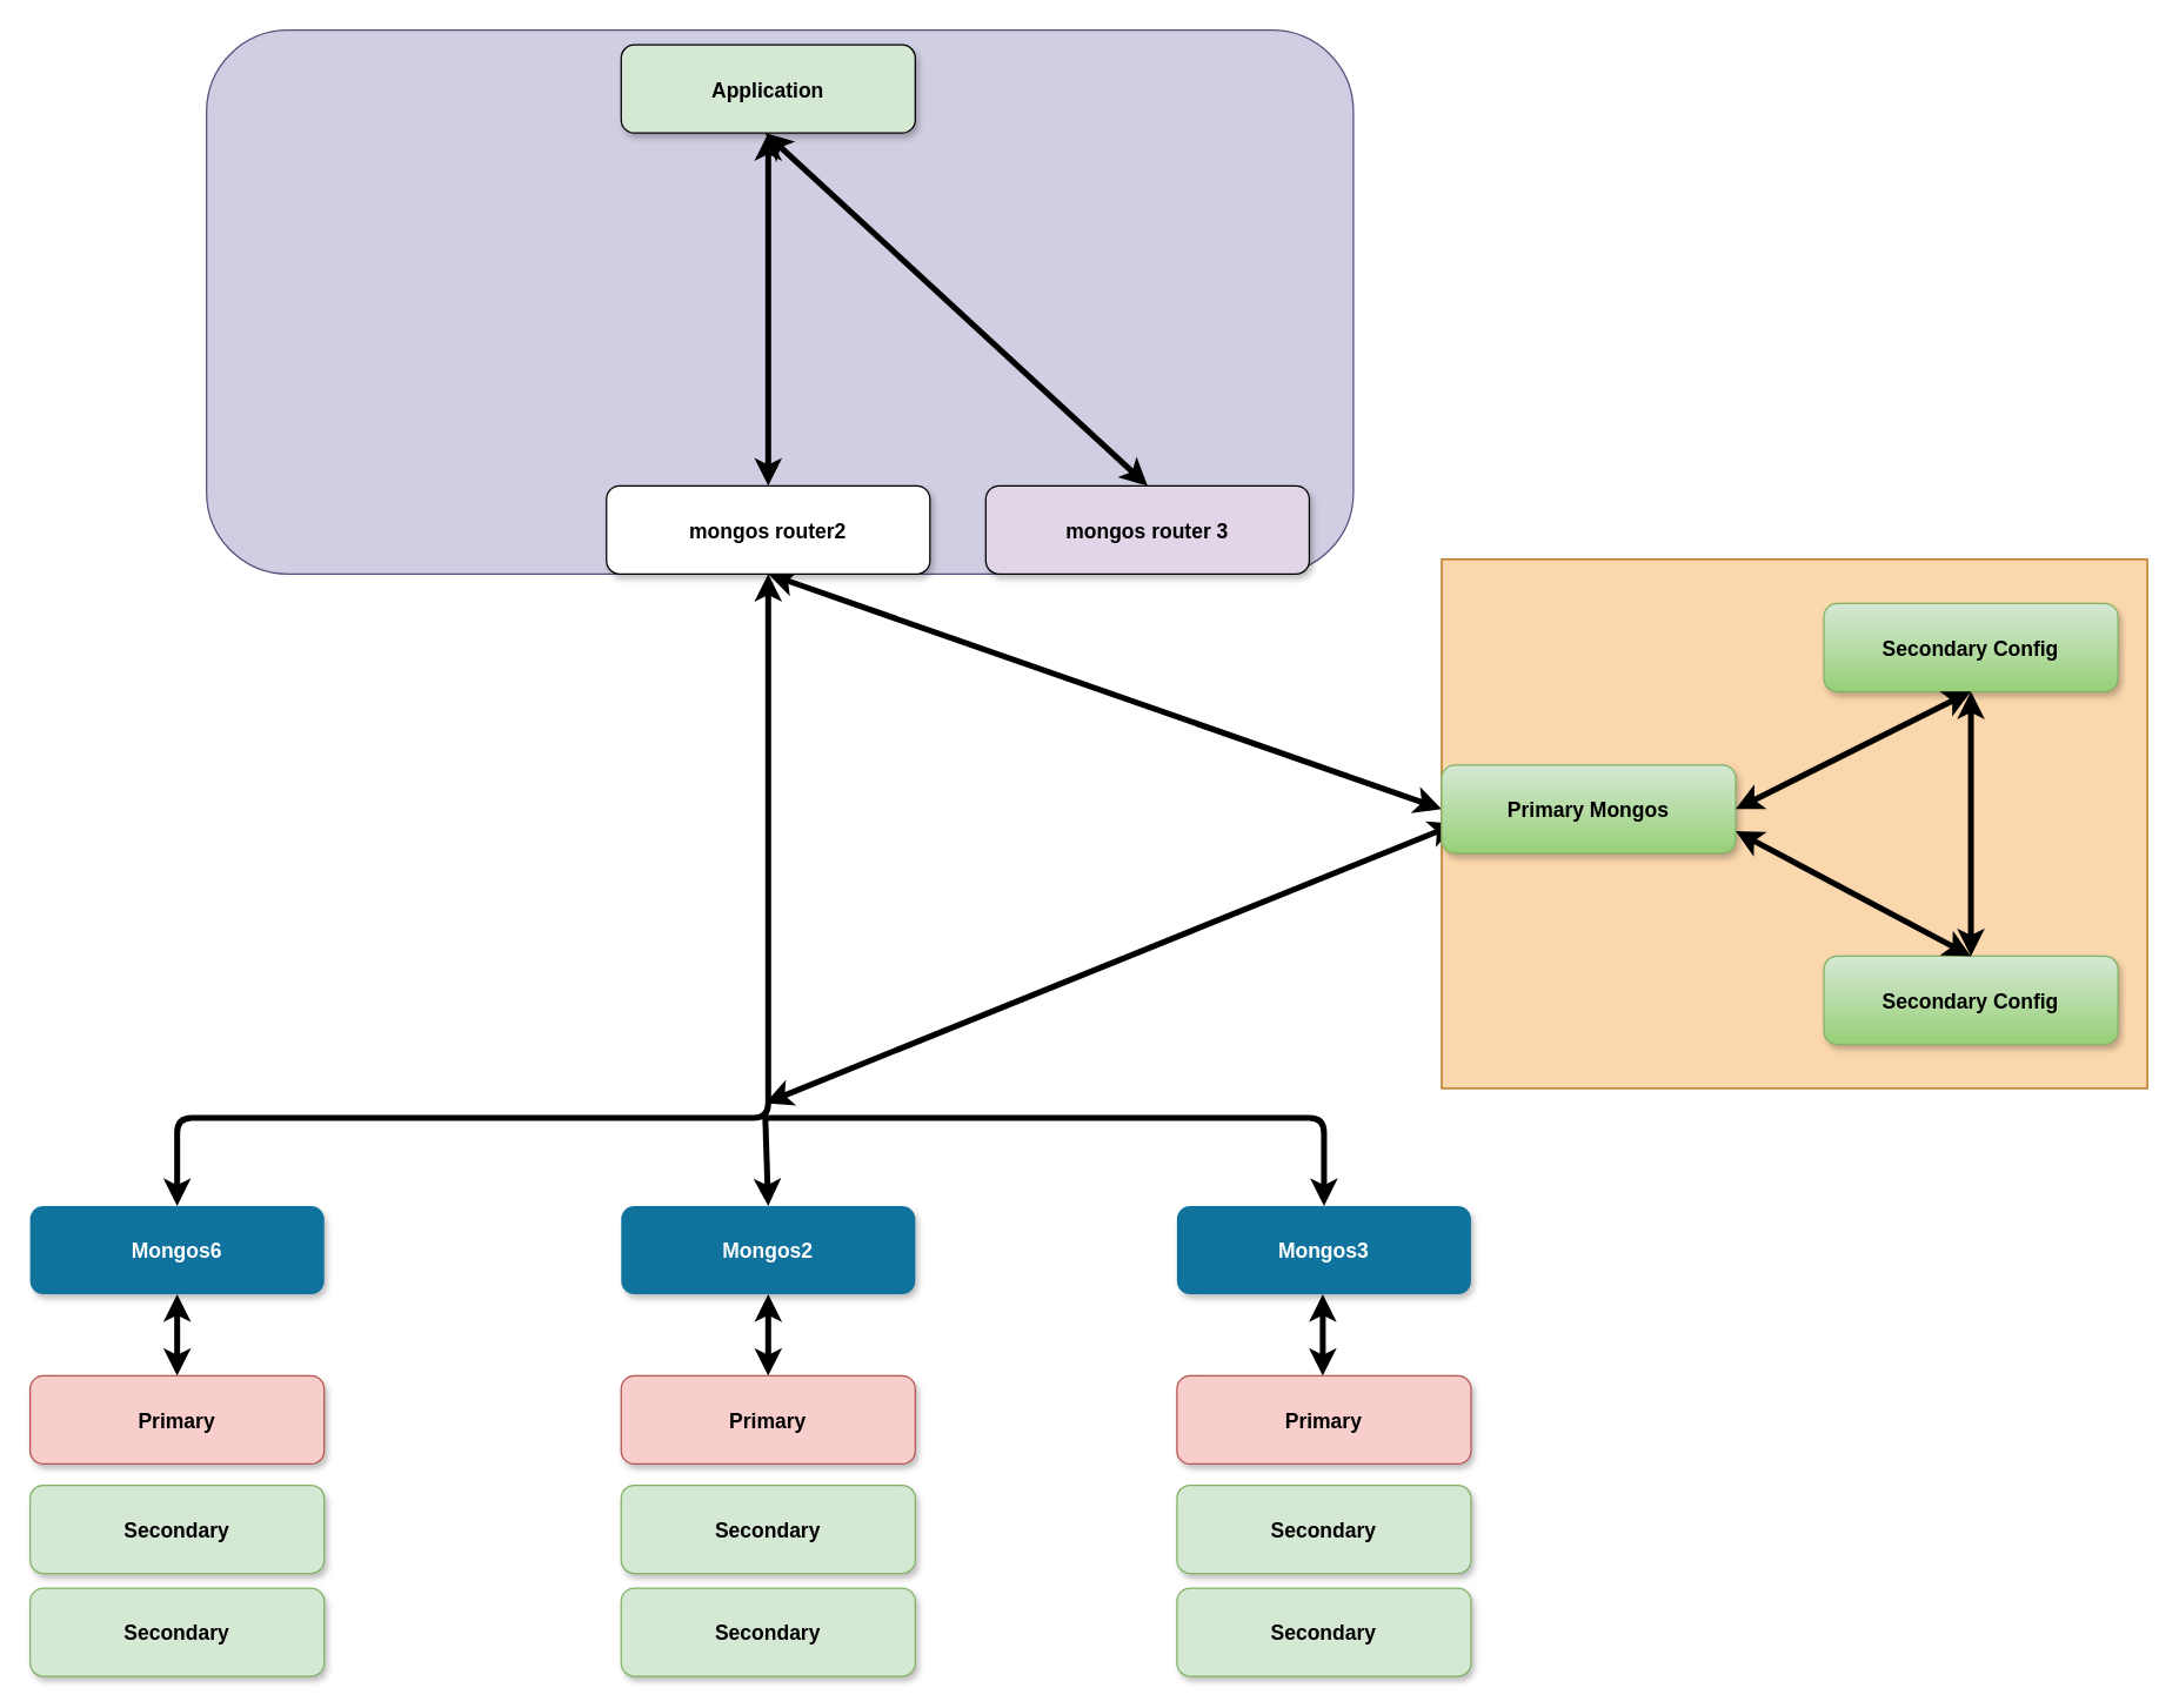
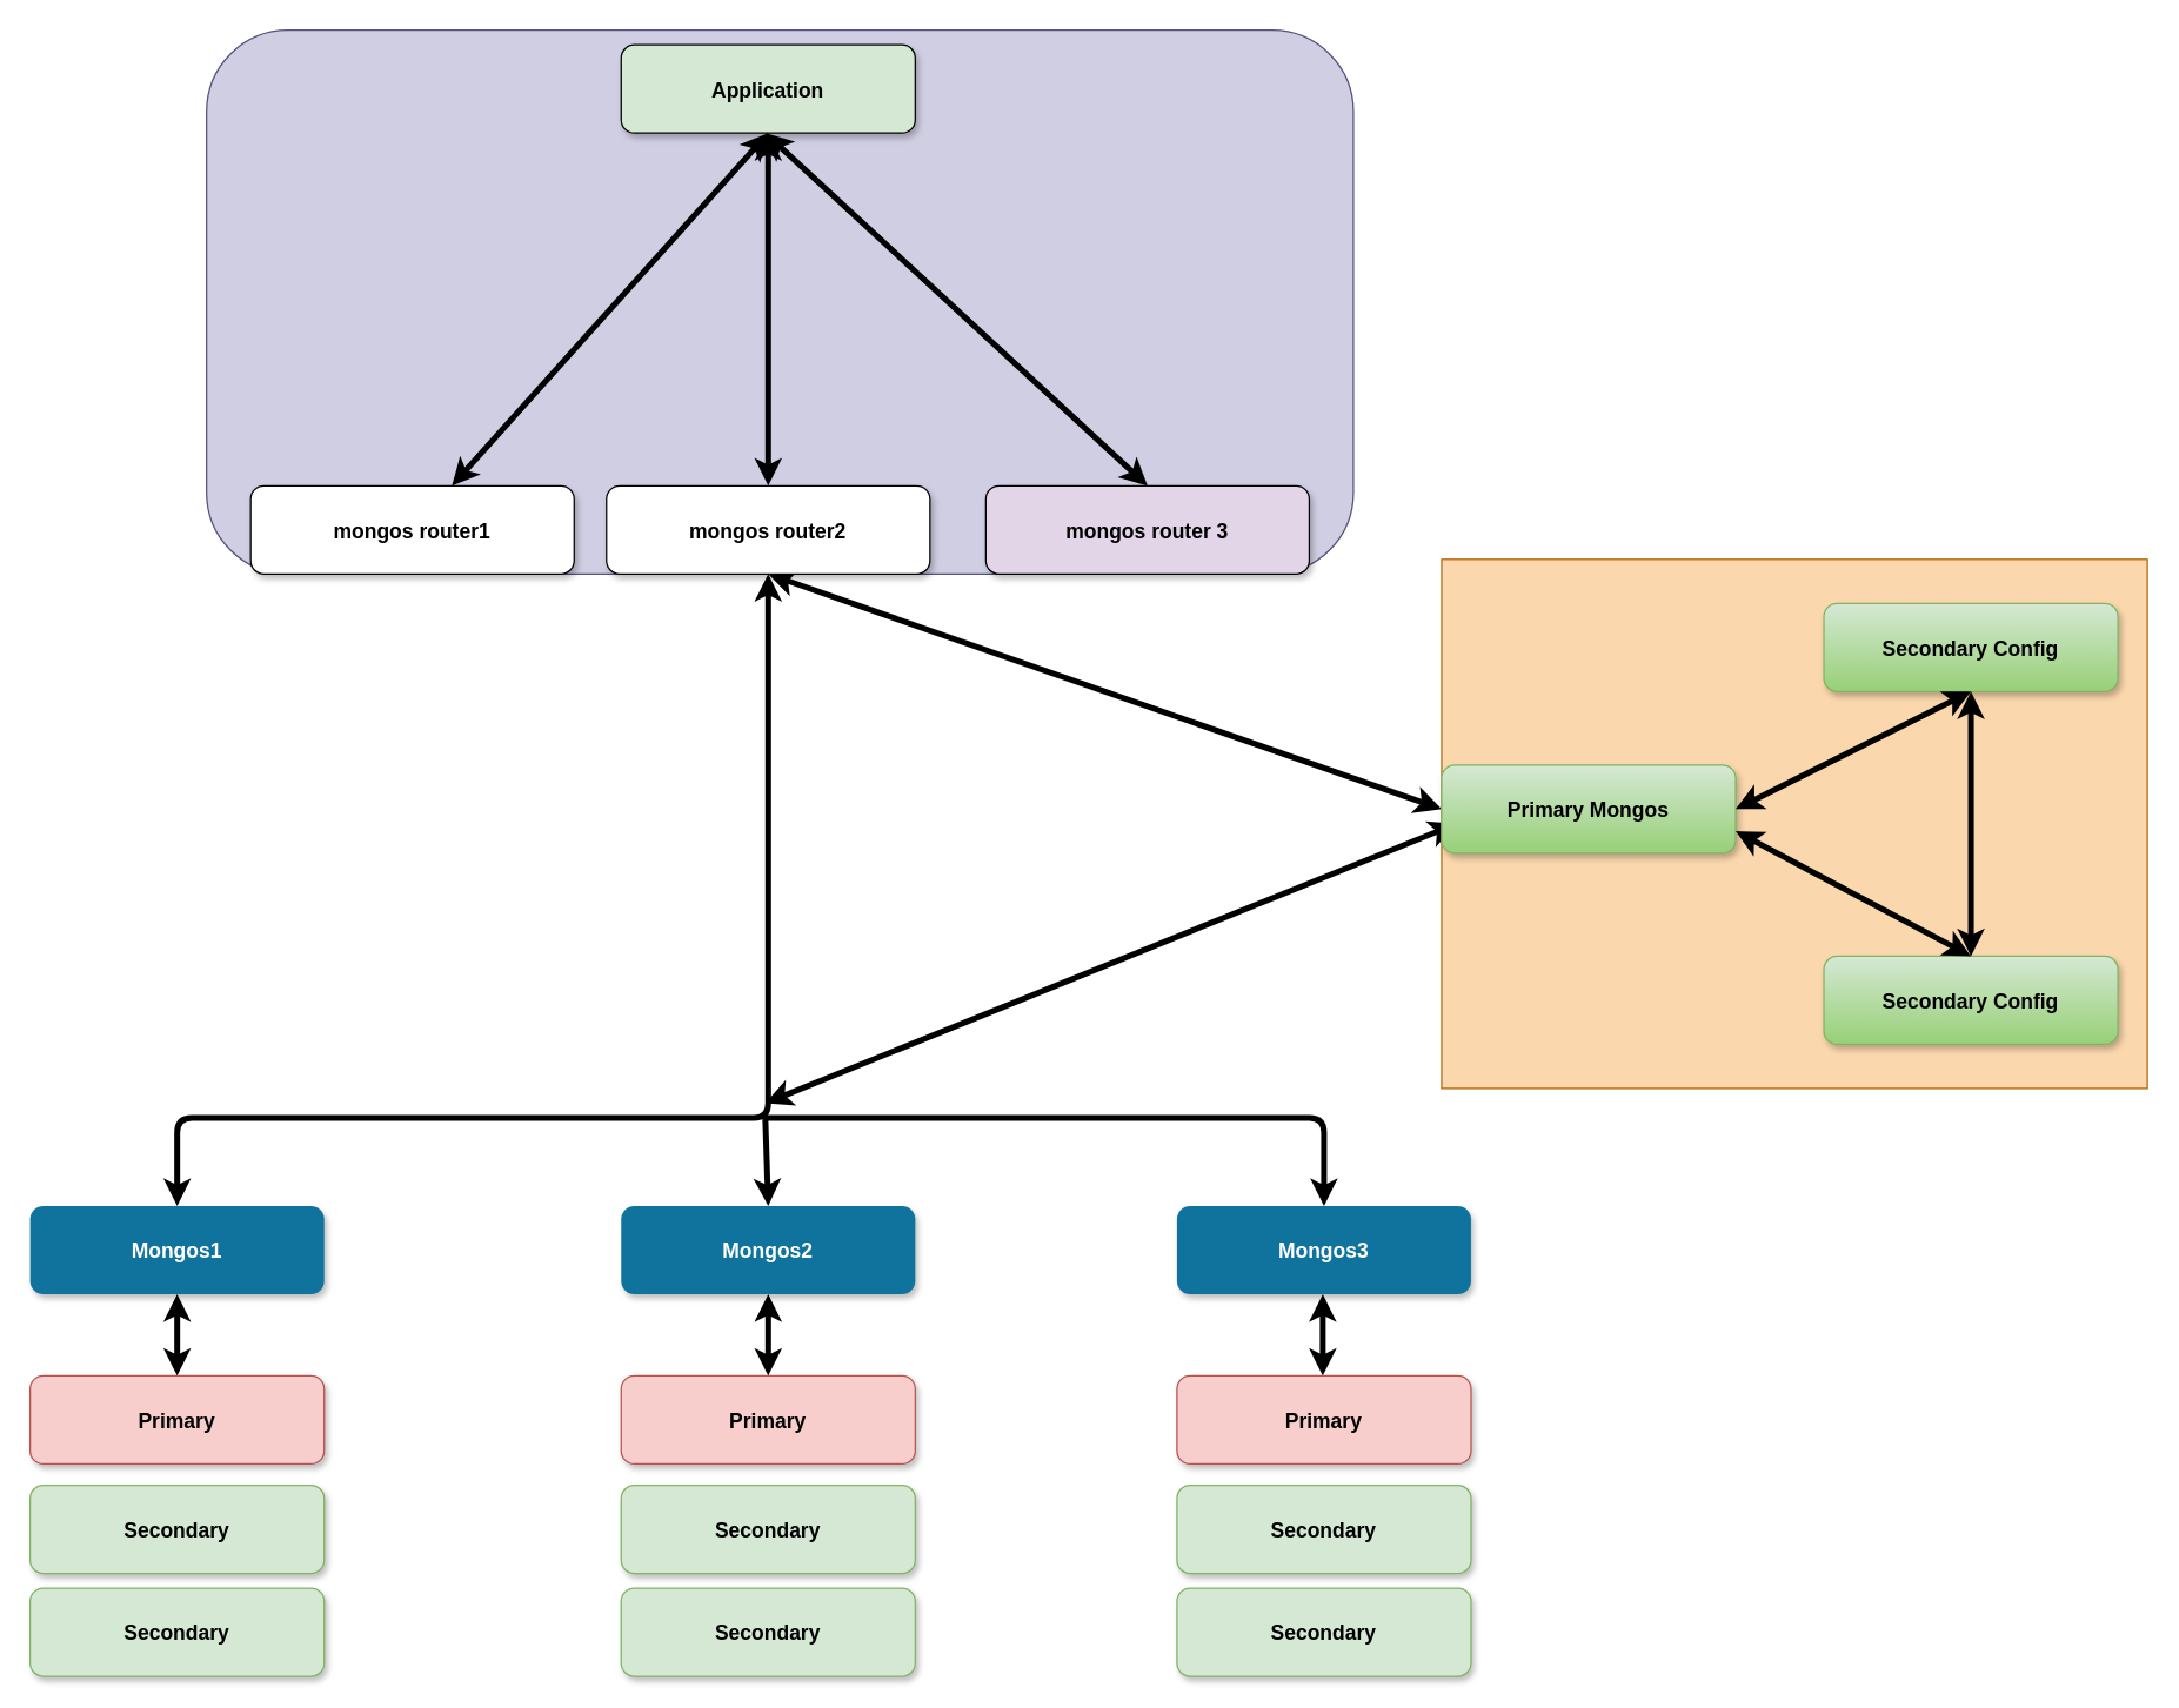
  <mxCell id="0" />
  <mxCell id="1" parent="0" />
  <mxCell id="2" value="Mongos2" style="rounded=1;fillColor=#10739E;strokeColor=none;shadow=1;gradientColor=none;fontStyle=1;fontColor=#FFFFFF;fontSize=14;" parent="1" vertex="1"><mxGeometry x="422" y="820" width="200" height="60" as="geometry" /></mxCell>
- <mxCell id="3" value="Mongos6" style="rounded=1;fillColor=#10739E;strokeColor=none;shadow=1;gradientColor=none;fontStyle=1;fontColor=#FFFFFF;fontSize=14;" parent="1" vertex="1"><mxGeometry x="20" y="820" width="200" height="60" as="geometry" /></mxCell>
+ <mxCell id="3" value="Mongos1" style="rounded=1;fillColor=#10739E;strokeColor=none;shadow=1;gradientColor=none;fontStyle=1;fontColor=#FFFFFF;fontSize=14;" parent="1" vertex="1"><mxGeometry x="20" y="820" width="200" height="60" as="geometry" /></mxCell>
  <mxCell id="4" value="Mongos3" style="rounded=1;fillColor=#10739E;strokeColor=none;shadow=1;gradientColor=none;fontStyle=1;fontColor=#FFFFFF;fontSize=14;" parent="1" vertex="1"><mxGeometry x="800" y="820" width="200" height="60" as="geometry" /></mxCell>
  <mxCell id="5" value="Primary" style="rounded=1;fillColor=#f8cecc;strokeColor=#b85450;shadow=1;fontStyle=1;fontSize=14;" parent="1" vertex="1"><mxGeometry x="20" y="935.5" width="200" height="60" as="geometry" /></mxCell>
  <mxCell id="6" value="Secondary" style="rounded=1;fillColor=#d5e8d4;strokeColor=#82b366;shadow=1;fontStyle=1;fontSize=14;" parent="1" vertex="1"><mxGeometry x="20" y="1010" width="200" height="60" as="geometry" /></mxCell>
  <mxCell id="7" value="Secondary" style="rounded=1;fillColor=#d5e8d4;strokeColor=#82b366;shadow=1;fontStyle=1;fontSize=14;" parent="1" vertex="1"><mxGeometry x="20" y="1080" width="200" height="60" as="geometry" /></mxCell>
  <mxCell id="8" value="Primary" style="rounded=1;fillColor=#f8cecc;strokeColor=#b85450;shadow=1;fontStyle=1;fontSize=14;" parent="1" vertex="1"><mxGeometry x="800" y="935.5" width="200" height="60" as="geometry" /></mxCell>
  <mxCell id="9" value="Secondary" style="rounded=1;fillColor=#d5e8d4;strokeColor=#82b366;shadow=1;fontStyle=1;fontSize=14;" parent="1" vertex="1"><mxGeometry x="800" y="1010" width="200" height="60" as="geometry" /></mxCell>
  <mxCell id="10" value="Secondary" style="rounded=1;fillColor=#d5e8d4;strokeColor=#82b366;shadow=1;fontStyle=1;fontSize=14;" parent="1" vertex="1"><mxGeometry x="800" y="1080" width="200" height="60" as="geometry" /></mxCell>
  <mxCell id="11" value="Primary" style="rounded=1;fillColor=#f8cecc;strokeColor=#b85450;shadow=1;fontStyle=1;fontSize=14;" vertex="1" parent="1"><mxGeometry x="422" y="935.5" width="200" height="60" as="geometry" /></mxCell>
  <mxCell id="12" value="Secondary" style="rounded=1;fillColor=#d5e8d4;strokeColor=#82b366;shadow=1;fontStyle=1;fontSize=14;" vertex="1" parent="1"><mxGeometry x="422" y="1010" width="200" height="60" as="geometry" /></mxCell>
  <mxCell id="13" value="Secondary" style="rounded=1;fillColor=#d5e8d4;strokeColor=#82b366;shadow=1;fontStyle=1;fontSize=14;" vertex="1" parent="1"><mxGeometry x="422" y="1080" width="200" height="60" as="geometry" /></mxCell>
  <mxCell id="14" value="" style="endArrow=classic;startArrow=classic;html=1;rounded=1;strokeWidth=4;entryX=0.5;entryY=1;entryDx=0;entryDy=0;exitX=0.5;exitY=0;exitDx=0;exitDy=0;" edge="1" parent="1" source="5" target="3"><mxGeometry width="50" height="50" relative="1" as="geometry"><mxPoint x="90" y="940" as="sourcePoint" /><mxPoint x="140" y="890" as="targetPoint" /></mxGeometry></mxCell>
  <mxCell id="15" value="" style="endArrow=classic;startArrow=classic;html=1;rounded=1;strokeWidth=4;entryX=0.5;entryY=1;entryDx=0;entryDy=0;exitX=0.5;exitY=0;exitDx=0;exitDy=0;" edge="1" parent="1" source="11" target="2"><mxGeometry width="50" height="50" relative="1" as="geometry"><mxPoint x="500" y="930" as="sourcePoint" /><mxPoint x="550" y="880" as="targetPoint" /></mxGeometry></mxCell>
  <mxCell id="16" value="" style="endArrow=classic;startArrow=classic;html=1;rounded=1;strokeWidth=4;entryX=0.5;entryY=1;entryDx=0;entryDy=0;exitX=0.5;exitY=0;exitDx=0;exitDy=0;" edge="1" parent="1"><mxGeometry width="50" height="50" relative="1" as="geometry"><mxPoint x="899.17" y="935.5" as="sourcePoint" /><mxPoint x="899.17" y="880" as="targetPoint" /></mxGeometry></mxCell>
  <mxCell id="17" value="" style="endArrow=classic;startArrow=classic;html=1;rounded=1;strokeWidth=4;exitX=0.5;exitY=0;exitDx=0;exitDy=0;entryX=0.5;entryY=1;entryDx=0;entryDy=0;" edge="1" parent="1" source="3" target="32"><mxGeometry width="50" height="50" relative="1" as="geometry"><mxPoint x="60" y="750" as="sourcePoint" /><mxPoint x="540" y="390" as="targetPoint" /><Array as="points"><mxPoint x="120" y="760" /><mxPoint x="522" y="760" /></Array></mxGeometry></mxCell>
  <mxCell id="18" value="" style="endArrow=classic;html=1;rounded=1;strokeWidth=4;entryX=0.5;entryY=0;entryDx=0;entryDy=0;" edge="1" parent="1" target="2"><mxGeometry width="50" height="50" relative="1" as="geometry"><mxPoint x="520" y="760" as="sourcePoint" /><mxPoint x="600" y="730" as="targetPoint" /></mxGeometry></mxCell>
  <mxCell id="19" value="" style="endArrow=classic;html=1;rounded=1;strokeWidth=4;entryX=0.5;entryY=0;entryDx=0;entryDy=0;" edge="1" parent="1" target="4"><mxGeometry width="50" height="50" relative="1" as="geometry"><mxPoint x="520" y="760" as="sourcePoint" /><mxPoint x="820" y="610" as="targetPoint" /><Array as="points"><mxPoint x="900" y="760" /></Array></mxGeometry></mxCell>
  <mxCell id="20" value="" style="endArrow=classic;startArrow=classic;html=1;rounded=1;strokeWidth=4;" edge="1" parent="1"><mxGeometry width="50" height="50" relative="1" as="geometry"><mxPoint x="520" y="750" as="sourcePoint" /><mxPoint x="990" y="560" as="targetPoint" /></mxGeometry></mxCell>
  <mxCell id="21" value="" style="endArrow=classic;startArrow=classic;html=1;rounded=1;strokeWidth=4;entryX=0;entryY=0.5;entryDx=0;entryDy=0;exitX=0.5;exitY=1;exitDx=0;exitDy=0;" edge="1" parent="1" source="32" target="23"><mxGeometry width="50" height="50" relative="1" as="geometry"><mxPoint x="540" y="620" as="sourcePoint" /><mxPoint x="890" y="670" as="targetPoint" /></mxGeometry></mxCell>
  <mxCell id="22" value="" style="rounded=0;whiteSpace=wrap;html=1;fillColor=#fad7ac;strokeColor=#b46504;" vertex="1" parent="1"><mxGeometry x="980" y="380" width="480" height="360" as="geometry" /></mxCell>
  <mxCell id="23" value="Primary Mongos" style="rounded=1;fillColor=#d5e8d4;strokeColor=#82b366;shadow=1;gradientColor=#97d077;fontStyle=1;fontSize=14;" vertex="1" parent="1"><mxGeometry x="980" y="520" width="200" height="60" as="geometry" /></mxCell>
  <mxCell id="24" value="Secondary Config" style="rounded=1;fillColor=#d5e8d4;strokeColor=#82b366;shadow=1;gradientColor=#97d077;fontStyle=1;fontSize=14;" vertex="1" parent="1"><mxGeometry x="1240" y="650" width="200" height="60" as="geometry" /></mxCell>
  <mxCell id="25" value="Secondary Config" style="rounded=1;fillColor=#d5e8d4;strokeColor=#82b366;shadow=1;gradientColor=#97d077;fontStyle=1;fontSize=14;" vertex="1" parent="1"><mxGeometry x="1240" y="410" width="200" height="60" as="geometry" /></mxCell>
  <mxCell id="26" value="" style="endArrow=classic;startArrow=classic;html=1;rounded=0;strokeWidth=4;entryX=0.5;entryY=1;entryDx=0;entryDy=0;exitX=1;exitY=0.5;exitDx=0;exitDy=0;" edge="1" parent="1" source="23" target="25"><mxGeometry width="50" height="50" relative="1" as="geometry"><mxPoint x="1310" y="560" as="sourcePoint" /><mxPoint x="1360" y="510" as="targetPoint" /></mxGeometry></mxCell>
  <mxCell id="27" value="" style="endArrow=classic;startArrow=classic;html=1;rounded=0;strokeWidth=4;entryX=1;entryY=0.75;entryDx=0;entryDy=0;exitX=0.5;exitY=0;exitDx=0;exitDy=0;" edge="1" parent="1" source="24" target="23"><mxGeometry width="50" height="50" relative="1" as="geometry"><mxPoint x="1340" y="620" as="sourcePoint" /><mxPoint x="1390" y="570" as="targetPoint" /></mxGeometry></mxCell>
  <mxCell id="28" value="" style="endArrow=classic;startArrow=classic;html=1;strokeWidth=4;entryX=0.5;entryY=1;entryDx=0;entryDy=0;exitX=0.5;exitY=0;exitDx=0;exitDy=0;rounded=1;" edge="1" parent="1" source="24" target="25"><mxGeometry width="50" height="50" relative="1" as="geometry"><mxPoint x="780" y="820" as="sourcePoint" /><mxPoint x="830" y="770" as="targetPoint" /></mxGeometry></mxCell>
  <mxCell id="29" value="" style="rounded=1;whiteSpace=wrap;html=1;fillColor=#d0cee2;strokeColor=#56517e;" vertex="1" parent="1"><mxGeometry x="140" y="20" width="780" height="370" as="geometry" /></mxCell>
  <mxCell id="30" value="Application" style="rounded=1;shadow=1;fontStyle=1;fontSize=14;fillColor=#d5e8d4;" vertex="1" parent="1"><mxGeometry x="422" y="30" width="200" height="60" as="geometry" /></mxCell>
+ <mxCell id="31" value="mongos router1" style="rounded=1;shadow=1;fontStyle=1;fontSize=14;" vertex="1" parent="1"><mxGeometry x="170" y="330" width="220" height="60" as="geometry" /></mxCell>
  <mxCell id="32" value="mongos router2" style="rounded=1;shadow=1;fontStyle=1;fontSize=14;" vertex="1" parent="1"><mxGeometry x="412" y="330" width="220" height="60" as="geometry" /></mxCell>
  <mxCell id="33" value="mongos router 3" style="rounded=1;shadow=1;fontStyle=1;fontSize=14;fillColor=#e1d5e7;" vertex="1" parent="1"><mxGeometry x="670" y="330" width="220" height="60" as="geometry" /></mxCell>
+ <mxCell id="34" value="" style="endArrow=classic;startArrow=classic;html=1;rounded=1;strokeWidth=4;exitX=0.5;exitY=1;exitDx=0;exitDy=0;" edge="1" parent="1" source="30" target="31"><mxGeometry width="50" height="50" relative="1" as="geometry"><mxPoint x="450" y="220" as="sourcePoint" /><mxPoint x="500" y="170" as="targetPoint" /></mxGeometry></mxCell>
  <mxCell id="35" value="" style="endArrow=classic;startArrow=classic;html=1;rounded=1;strokeWidth=4;entryX=0.5;entryY=1;entryDx=0;entryDy=0;exitX=0.5;exitY=0;exitDx=0;exitDy=0;" edge="1" parent="1" source="32" target="30"><mxGeometry width="50" height="50" relative="1" as="geometry"><mxPoint x="500" y="230" as="sourcePoint" /><mxPoint x="550" y="180" as="targetPoint" /></mxGeometry></mxCell>
  <mxCell id="36" value="" style="endArrow=classic;startArrow=classic;html=1;rounded=1;strokeWidth=4;entryX=0.5;entryY=0;entryDx=0;entryDy=0;" edge="1" parent="1" target="33"><mxGeometry width="50" height="50" relative="1" as="geometry"><mxPoint x="520" y="90" as="sourcePoint" /><mxPoint x="670" y="140" as="targetPoint" /></mxGeometry></mxCell>
